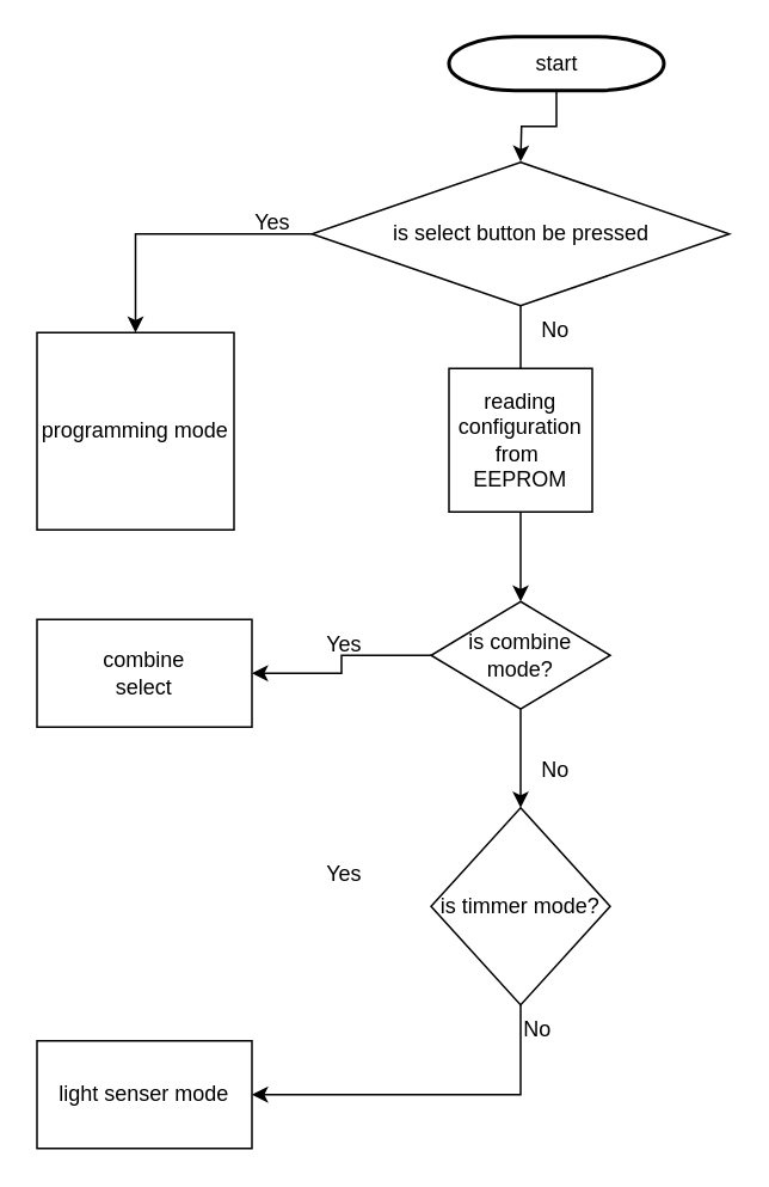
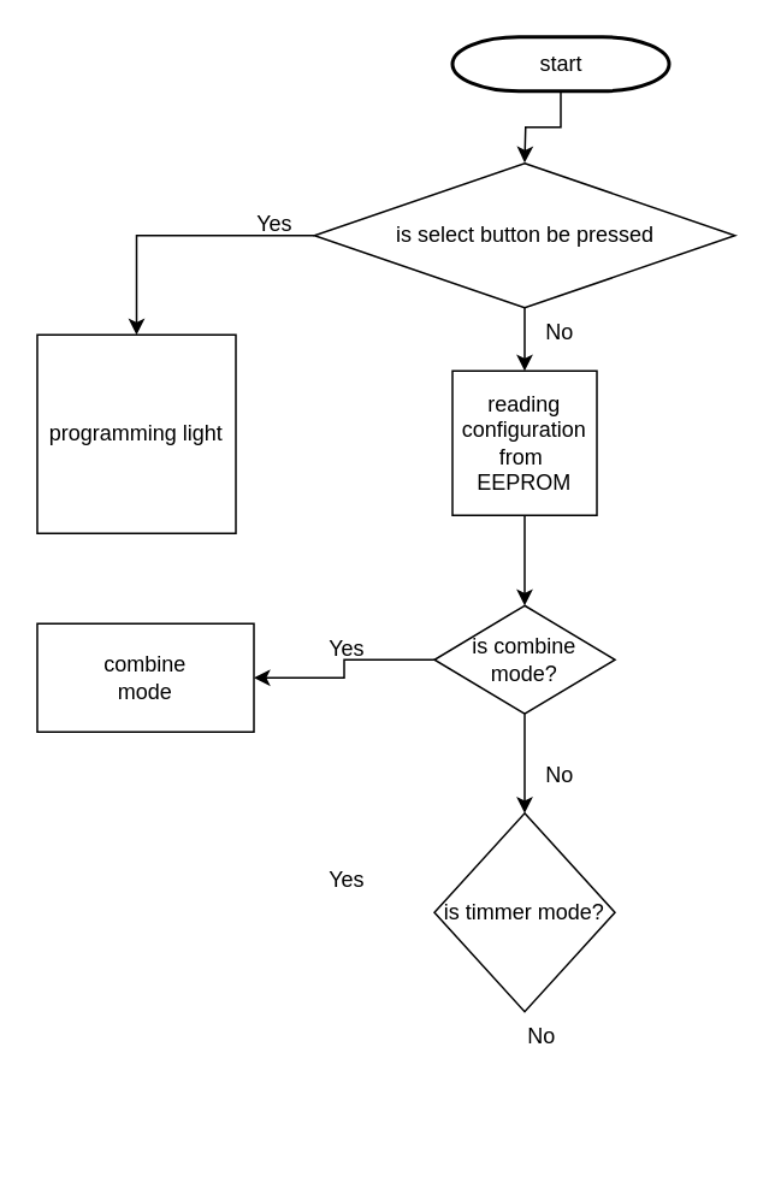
  <mxCell id="0" />
  <mxCell id="1" parent="0" />
  <mxCell id="2" style="edgeStyle=orthogonalEdgeStyle;rounded=0;orthogonalLoop=1;jettySize=auto;html=1;entryX=0.5;entryY=0;entryDx=0;entryDy=0;" parent="1" source="3" edge="1"><mxGeometry relative="1" as="geometry"><mxPoint x="290" y="89.667" as="targetPoint" /></mxGeometry></mxCell>
  <mxCell id="3" value="start" style="shape=mxgraph.flowchart.terminator;strokeWidth=2;gradientColor=none;gradientDirection=north;fontStyle=0;html=1;" parent="1" vertex="1"><mxGeometry x="250" y="20" width="120" height="30" as="geometry" /></mxCell>
  <mxCell id="4" style="edgeStyle=orthogonalEdgeStyle;rounded=0;orthogonalLoop=1;jettySize=auto;html=1;exitX=0;exitY=0.5;exitDx=0;exitDy=0;entryX=0.5;entryY=0;entryDx=0;entryDy=0;" parent="1" source="6" target="12" edge="1"><mxGeometry relative="1" as="geometry"><mxPoint x="150" y="129.667" as="targetPoint" /><Array as="points"><mxPoint x="75" y="130" /></Array></mxGeometry></mxCell>
- <mxCell id="5" style="edgeStyle=orthogonalEdgeStyle;rounded=0;orthogonalLoop=1;jettySize=auto;html=1;entryX=0.5;entryY=0;entryDx=0;entryDy=0;endArrow=none;" parent="1" source="6" target="14" edge="1"><mxGeometry relative="1" as="geometry" /></mxCell>
+ <mxCell id="5" style="edgeStyle=orthogonalEdgeStyle;rounded=0;orthogonalLoop=1;jettySize=auto;html=1;entryX=0.5;entryY=0;entryDx=0;entryDy=0;" parent="1" source="6" target="14" edge="1"><mxGeometry relative="1" as="geometry" /></mxCell>
  <mxCell id="6" value="is select button be pressed" style="rhombus;whiteSpace=wrap;html=1;" parent="1" vertex="1"><mxGeometry x="173.5" y="90" width="233" height="80" as="geometry" /></mxCell>
  <mxCell id="7" style="edgeStyle=orthogonalEdgeStyle;rounded=0;orthogonalLoop=1;jettySize=auto;html=1;entryX=0.5;entryY=0;entryDx=0;entryDy=0;" parent="1" source="9" target="17" edge="1"><mxGeometry relative="1" as="geometry" /></mxCell>
  <mxCell id="8" style="edgeStyle=orthogonalEdgeStyle;rounded=0;orthogonalLoop=1;jettySize=auto;html=1;entryX=1;entryY=0.5;entryDx=0;entryDy=0;" edge="1" parent="1" source="9" target="15"><mxGeometry relative="1" as="geometry" /></mxCell>
  <mxCell id="9" value="is combine&lt;br&gt;mode?" style="rhombus;whiteSpace=wrap;html=1;" parent="1" vertex="1"><mxGeometry x="240" y="335" width="100" height="60" as="geometry" /></mxCell>
  <mxCell id="10" value="No" style="text;html=1;" parent="1" vertex="1"><mxGeometry x="300" y="415" width="40" height="30" as="geometry" /></mxCell>
  <mxCell id="11" value="Yes" style="text;html=1;" parent="1" vertex="1"><mxGeometry x="180" y="345" width="50" height="30" as="geometry" /></mxCell>
- <mxCell id="12" value="programming mode" style="whiteSpace=wrap;html=1;aspect=fixed;" parent="1" vertex="1"><mxGeometry x="20" y="185" width="110" height="110" as="geometry" /></mxCell>
+ <mxCell id="12" value="programming light" style="whiteSpace=wrap;html=1;aspect=fixed;" parent="1" vertex="1"><mxGeometry x="20" y="185" width="110" height="110" as="geometry" /></mxCell>
  <mxCell id="13" style="edgeStyle=orthogonalEdgeStyle;rounded=0;orthogonalLoop=1;jettySize=auto;html=1;entryX=0.5;entryY=0;entryDx=0;entryDy=0;" parent="1" source="14" target="9" edge="1"><mxGeometry relative="1" as="geometry" /></mxCell>
  <mxCell id="14" value="reading configuration&lt;br&gt;from&amp;nbsp;&lt;br&gt;EEPROM" style="whiteSpace=wrap;html=1;aspect=fixed;" parent="1" vertex="1"><mxGeometry x="250" y="205" width="80" height="80" as="geometry" /></mxCell>
- <mxCell id="15" value="&lt;span style=&quot;white-space: normal&quot;&gt;combine&lt;/span&gt;&lt;br style=&quot;white-space: normal&quot;&gt;&lt;span style=&quot;white-space: normal&quot;&gt;select&lt;/span&gt;" style="rounded=0;whiteSpace=wrap;html=1;" parent="1" vertex="1"><mxGeometry x="20" y="345" width="120" height="60" as="geometry" /></mxCell>
- <mxCell id="16" style="edgeStyle=orthogonalEdgeStyle;rounded=0;orthogonalLoop=1;jettySize=auto;html=1;entryX=1;entryY=0.5;entryDx=0;entryDy=0;" edge="1" parent="1" source="17" target="22"><mxGeometry relative="1" as="geometry"><Array as="points"><mxPoint x="290" y="610" /></Array></mxGeometry></mxCell>
+ <mxCell id="15" value="&lt;span style=&quot;white-space: normal&quot;&gt;combine&lt;/span&gt;&lt;br style=&quot;white-space: normal&quot;&gt;&lt;span style=&quot;white-space: normal&quot;&gt;mode&lt;/span&gt;" style="rounded=0;whiteSpace=wrap;html=1;" parent="1" vertex="1"><mxGeometry x="20" y="345" width="120" height="60" as="geometry" /></mxCell>
  <mxCell id="17" value="is timmer mode?" style="rhombus;whiteSpace=wrap;html=1;" parent="1" vertex="1"><mxGeometry x="240" y="450" width="100" height="110" as="geometry" /></mxCell>
  <mxCell id="18" value="Yes" style="text;html=1;" parent="1" vertex="1"><mxGeometry x="180" y="472.5" width="50" height="30" as="geometry" /></mxCell>
  <mxCell id="19" value="No" style="text;html=1;" parent="1" vertex="1"><mxGeometry x="290" y="560" width="40" height="30" as="geometry" /></mxCell>
  <mxCell id="20" value="Yes" style="text;html=1;" parent="1" vertex="1"><mxGeometry x="140" y="110" width="50" height="30" as="geometry" /></mxCell>
  <mxCell id="21" value="No" style="text;html=1;" parent="1" vertex="1"><mxGeometry x="300" y="170" width="40" height="30" as="geometry" /></mxCell>
- <mxCell id="22" value="light senser mode" style="rounded=0;whiteSpace=wrap;html=1;" vertex="1" parent="1"><mxGeometry x="20" y="580" width="120" height="60" as="geometry" /></mxCell>
